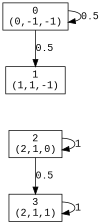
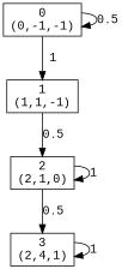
  digraph {
    fontname="Liberation Mono"
    node [fontname="Liberation Mono" shape=box]
    edge [fontname="Liberation Mono"]
    n1 [label="0\n(0,-1,-1)"]
    n2 [label="1\n(1,1,-1)"]
    n3 [label="2\n(2,1,0)"]
-   n4 [label="3\n(2,1,1)"]
+   n4 [label="3\n(2,4,1)"]
    n1 -> n1 [label=0.5]
-   n1 -> n2 [label=0.5]
+   n1 -> n2 [label=1]
+   n2 -> n3 [label=0.5]
    n3 -> n3 [label=1]
    n3 -> n4 [label=0.5]
    n4 -> n4 [label=1]
  }
